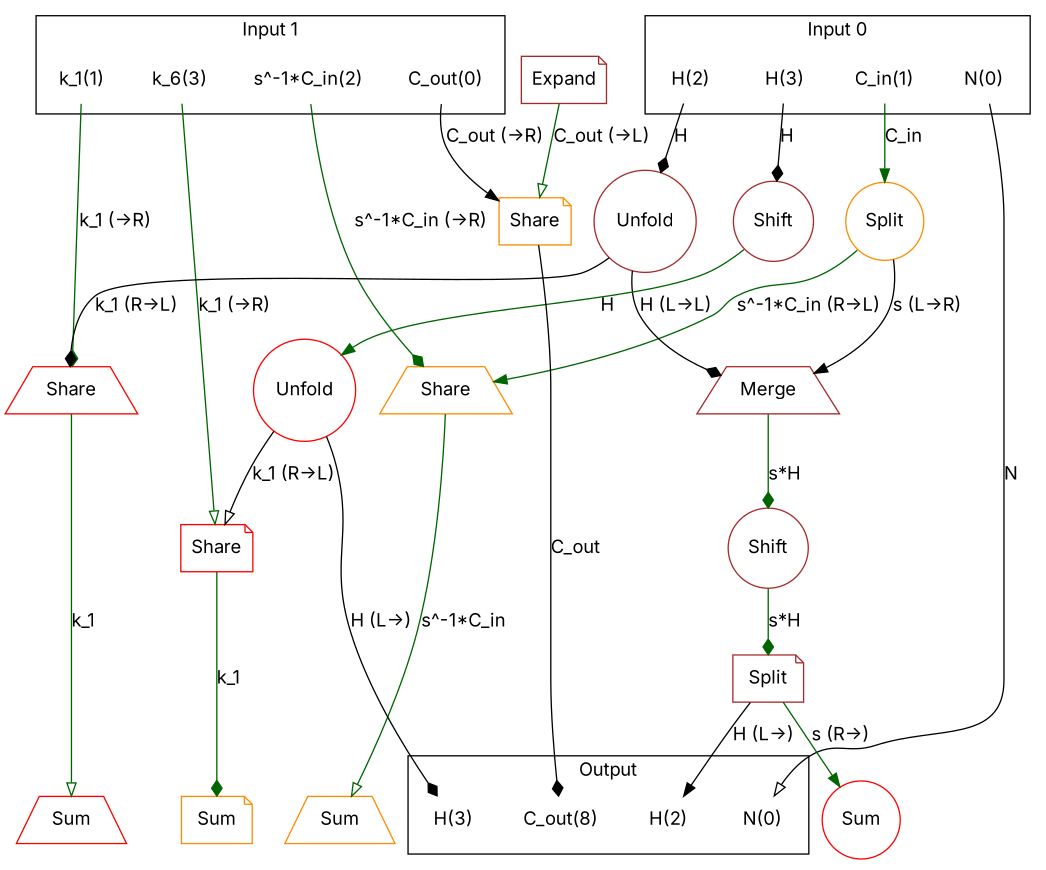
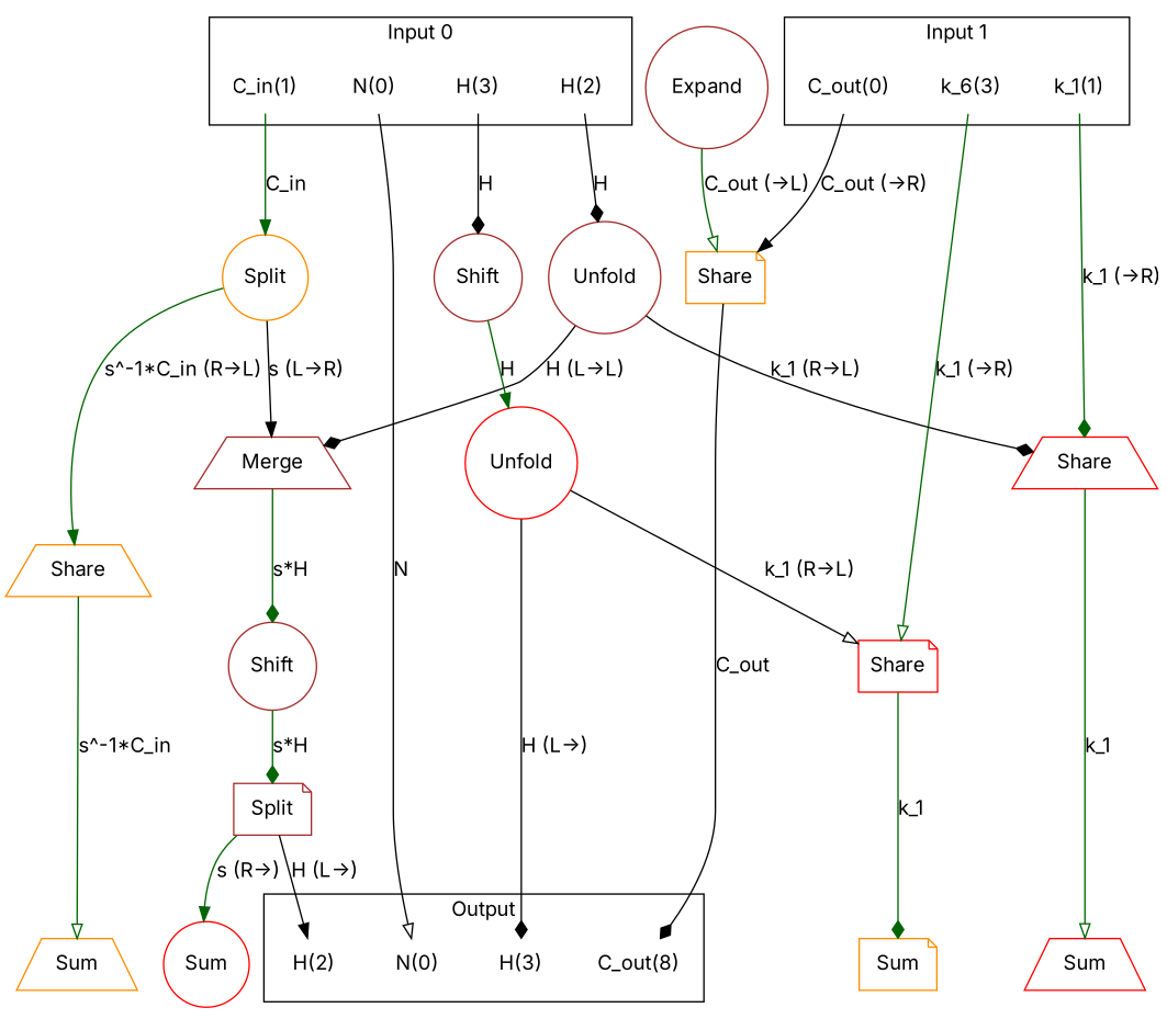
  digraph {
    fontname=Inter
    newrank=true
    node [color=red fontname=Inter shape=none]
    edge [arrowhead=diamond color=darkgreen fontname=Inter]
    n1 [label=Sum shape=circle]
    n2 [label=Sum shape=trapezium]
    n3 [color=darkorange label=Sum shape=note]
    n4 [color=darkorange label=Sum shape=trapezium]
    n5 [color=darkorange label="N(0)"]
    n6 [label="C_out(8)"]
    n7 [color=darkorange label="H(2)"]
    n8 [color=brown label="H(3)"]
    n9 [label="N(0)"]
    n10 [label="C_in(1)"]
    n11 [color=darkorange label="H(2)"]
    n12 [color=brown label="H(3)"]
    n13 [label="C_out(0)"]
    n14 [color=brown label="k_1(1)"]
-   n15 [label="s^-1*C_in(2)"]
    n16 [label="k_6(3)"]
    n17 [color=darkorange label=Split shape=circle]
    n18 [color=brown label=Unfold shape=circle]
    n19 [color=brown label=Shift shape=circle]
    n20 [color=darkorange label=Share shape=note]
    n21 [label=Share shape=trapezium]
    n22 [color=darkorange label=Share shape=trapezium]
    n23 [label=Share shape=note]
-   n24 [color=brown label=Expand shape=note]
+   n24 [color=brown label=Expand shape=circle]
    n25 [color=brown label=Shift shape=circle]
    n26 [color=brown label=Split shape=note]
    n27 [label=Unfold shape=circle]
    n28 [color=brown label=Merge shape=trapezium]
    subgraph sub_1 {
      rank=same
      n1
      n2
      n3
      n4
      n5
      n6
      n7
      n8
    }
    subgraph sub_2 {
      rank=same
      n9
      n10
      n11
      n12
      n13
      n14
-     n15
      n16
    }
    subgraph cluster_3 {
      label=Output
      n5
      n6
      n7
      n8
    }
    subgraph cluster_4 {
      label="Input 0"
      n9
      n10
      n11
      n12
    }
    subgraph cluster_5 {
      label="Input 1"
      n13
      n14
-     n15
      n16
    }
    n9 -> n5 [arrowhead=onormal color=black label=N]
    n10 -> n17 [arrowhead=normal label=C_in]
    n11 -> n18 [color=black label=H]
    n12 -> n19 [color=black label=H]
    n13 -> n20 [arrowhead=normal color=black label="C_out (->R)"]
    n14 -> n21 [label="k_1 (->R)"]
-   n15 -> n22 [label="s^-1*C_in (->R)"]
    n16 -> n23 [arrowhead=onormal label="k_1 (->R)"]
    n17 -> n22 [arrowhead=normal label="s^-1*C_in (R->L)"]
    n17 -> n28 [arrowhead=normal color=black label="s (L->R)"]
    n18 -> n21 [color=black label="k_1 (R->L)"]
    n18 -> n28 [color=black label="H (L->L)"]
    n19 -> n27 [arrowhead=normal label=H]
    n20 -> n6 [color=black label=C_out]
    n21 -> n2 [arrowhead=onormal label=k_1]
    n22 -> n4 [arrowhead=onormal label="s^-1*C_in"]
    n23 -> n3 [label=k_1]
    n24 -> n20 [arrowhead=onormal label="C_out (->L)"]
    n25 -> n26 [label="s*H"]
    n26 -> n1 [arrowhead=normal label="s (R->)"]
    n26 -> n7 [arrowhead=normal color=black label="H (L->)"]
    n27 -> n8 [color=black label="H (L->)"]
    n27 -> n23 [arrowhead=onormal color=black label="k_1 (R->L)"]
    n28 -> n25 [label="s*H"]
  }
